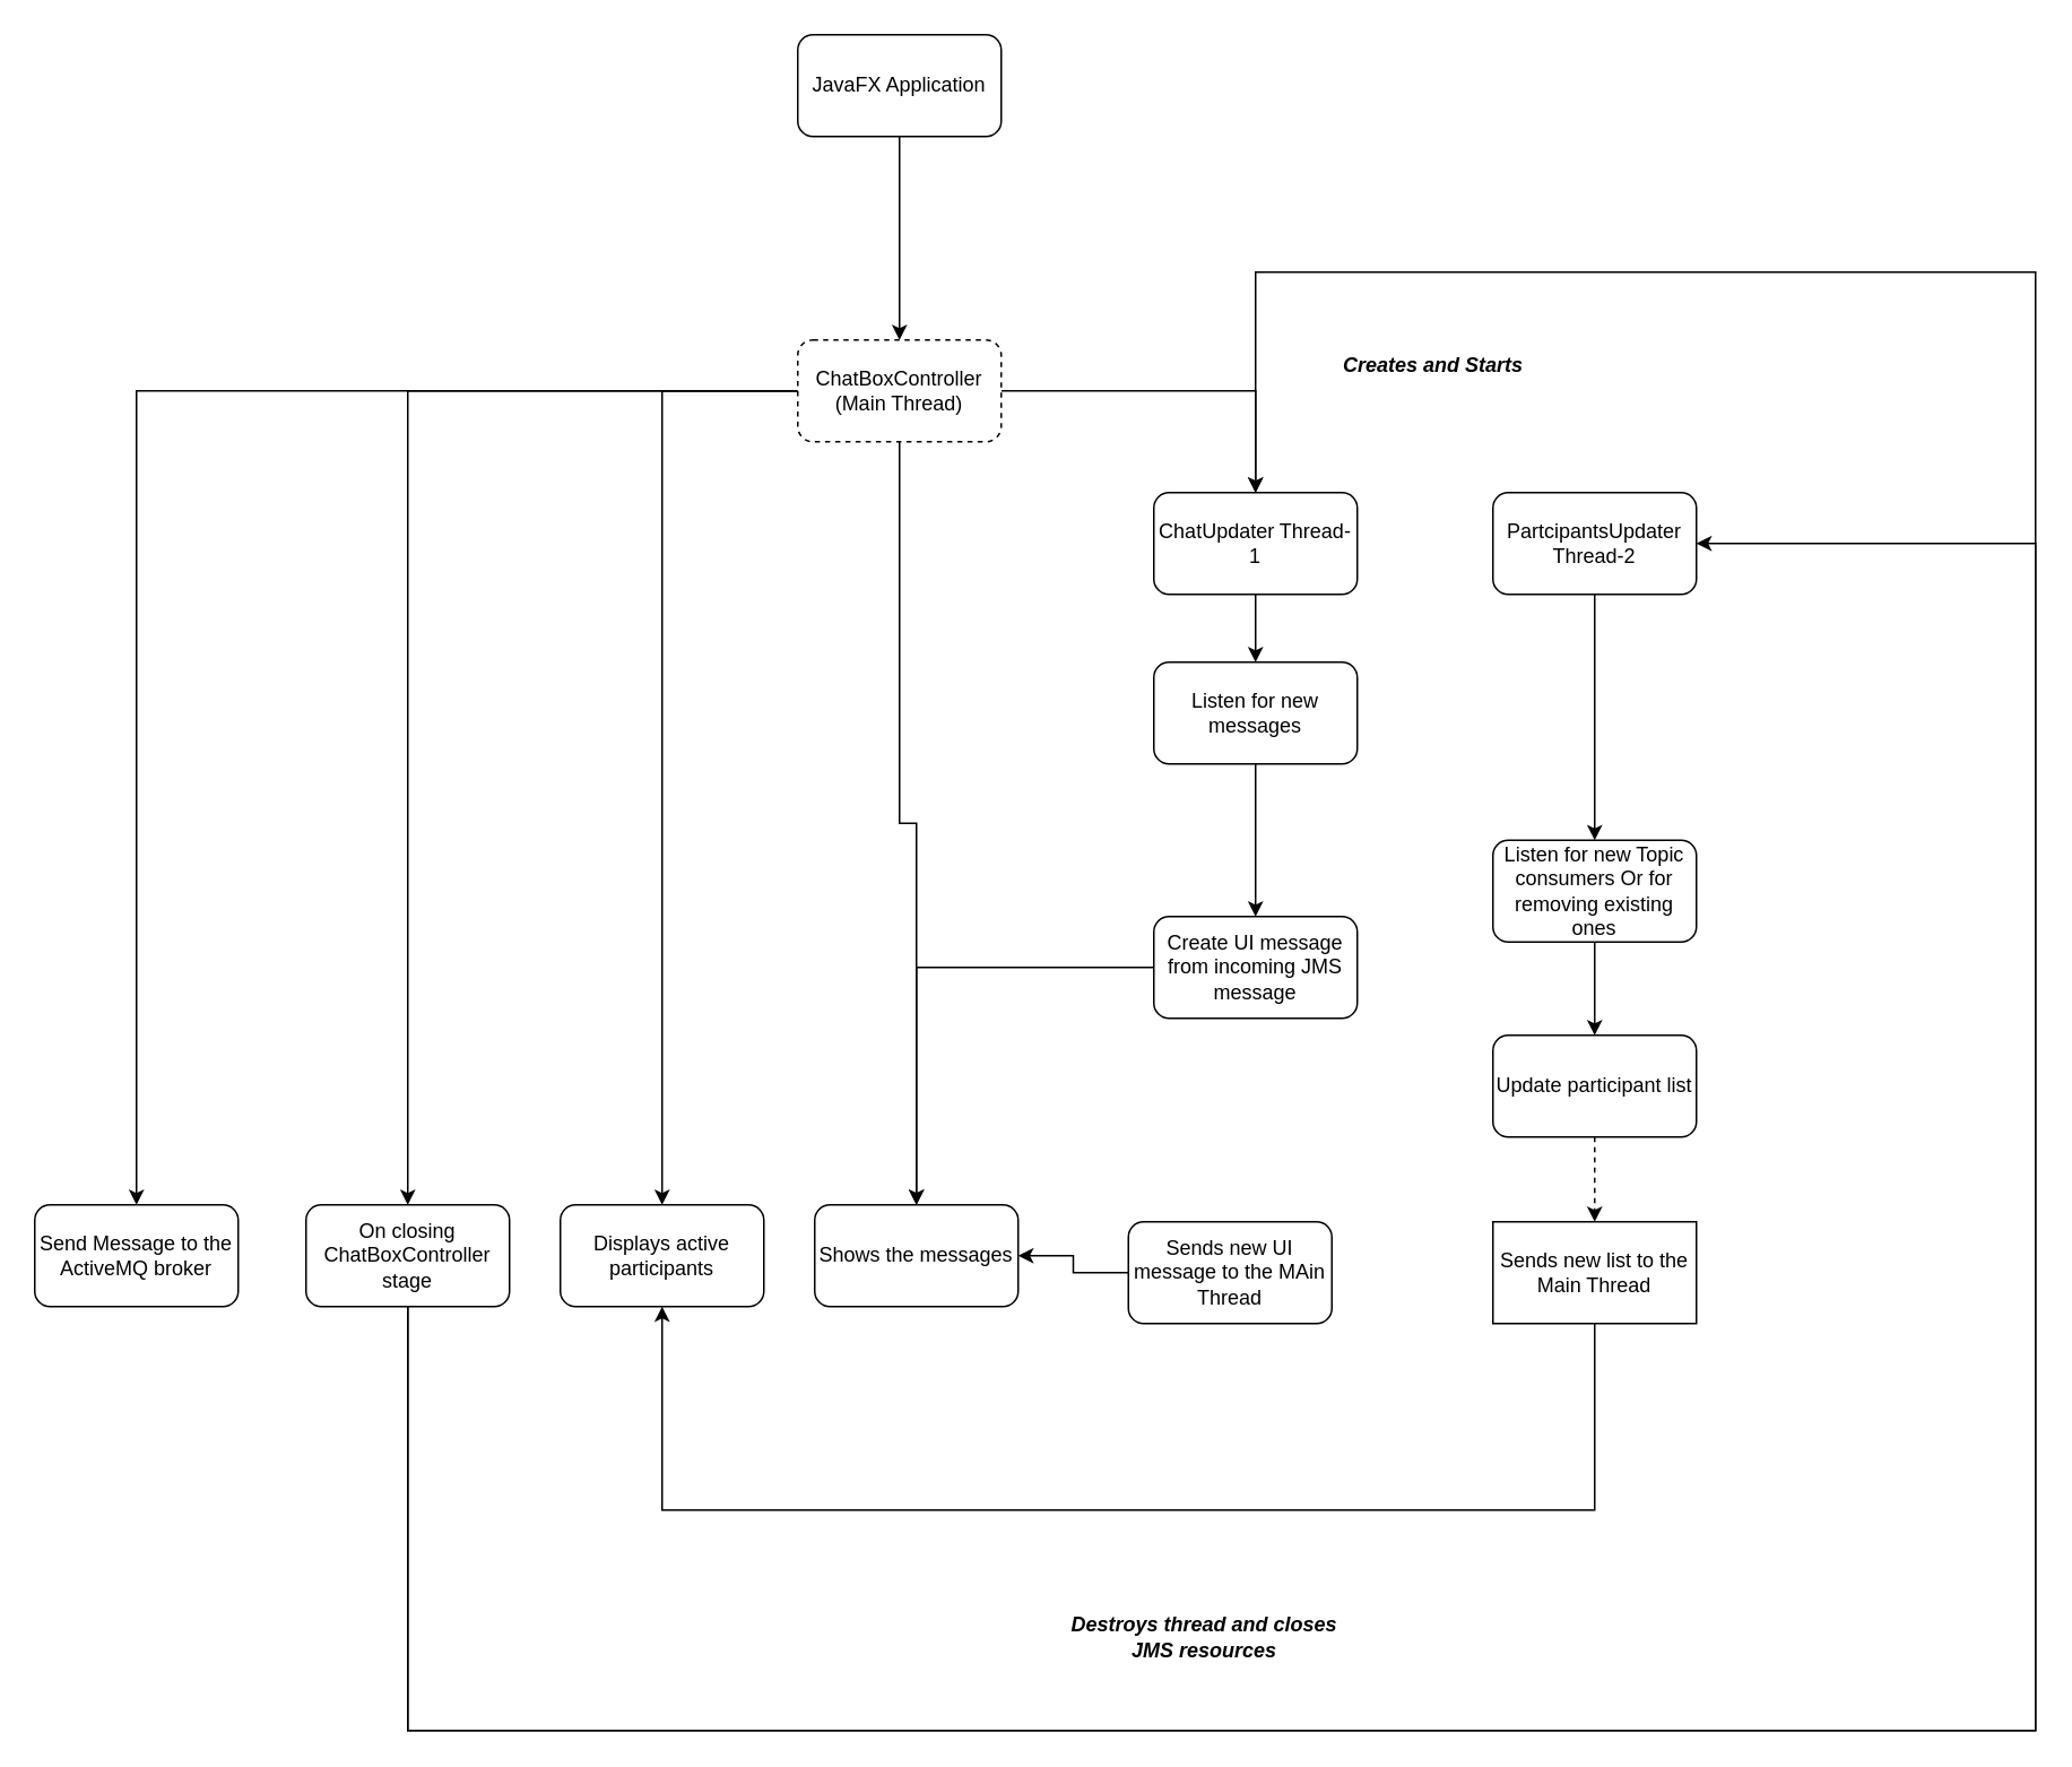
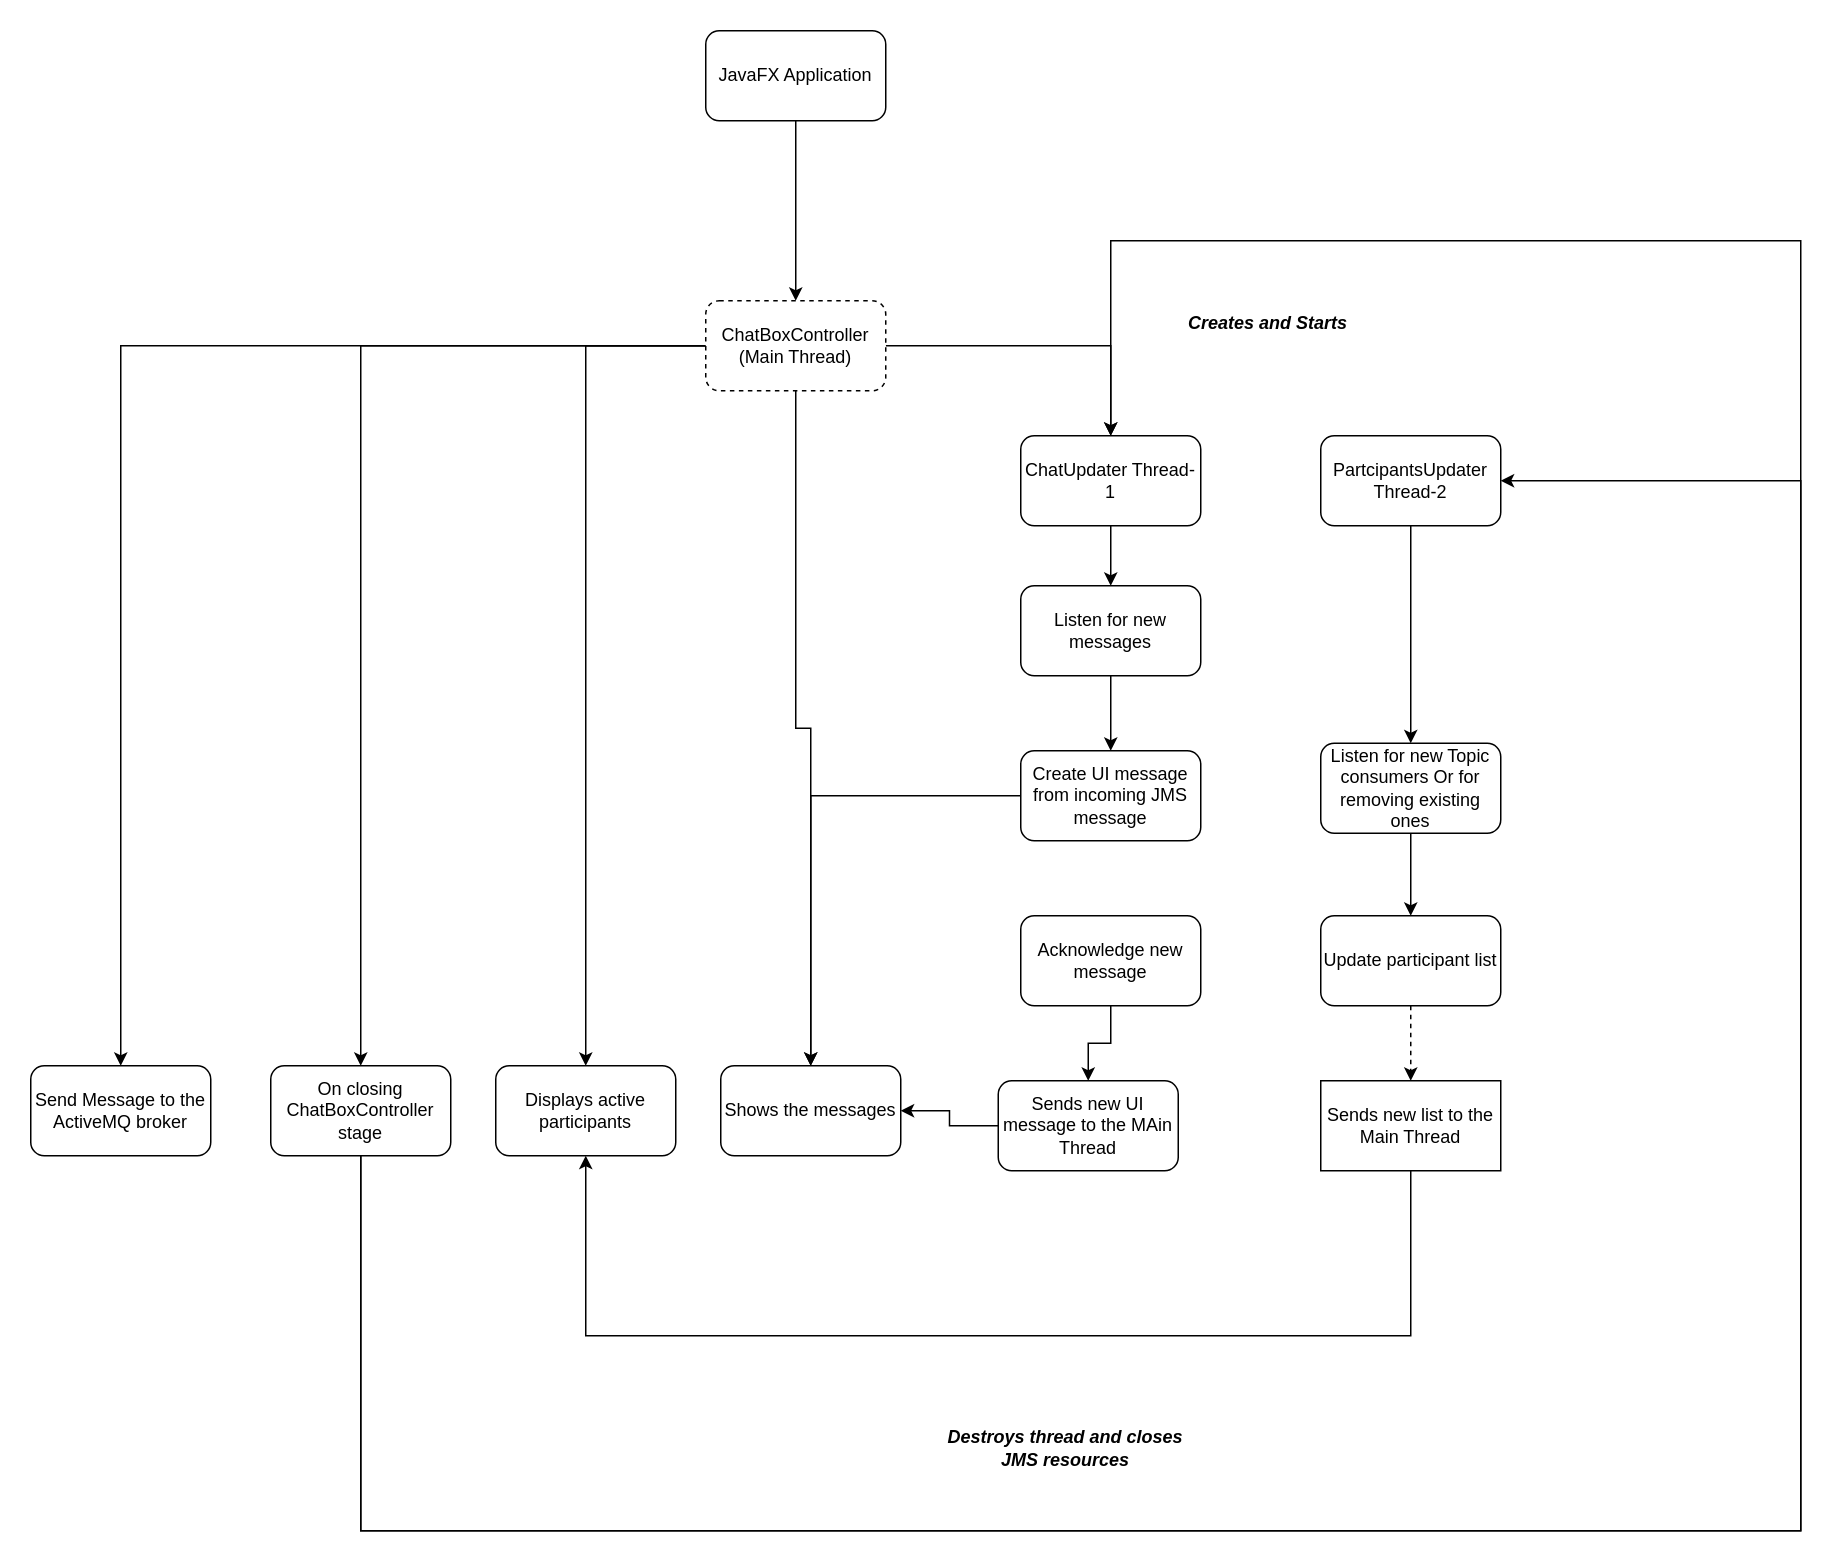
  <mxCell id="0" />
  <mxCell id="1" parent="0" />
  <mxCell id="2" style="edgeStyle=orthogonalEdgeStyle;rounded=0;orthogonalLoop=1;jettySize=auto;html=1;fontColor=default;strokeColor=default;labelBackgroundColor=default;" edge="1" parent="1" source="3" target="9"><mxGeometry relative="1" as="geometry"><mxPoint x="530" y="230" as="targetPoint" /></mxGeometry></mxCell>
  <mxCell id="3" value="JavaFX Application" style="rounded=1;whiteSpace=wrap;html=1;fillColor=default;strokeColor=default;fontColor=default;" vertex="1" parent="1"><mxGeometry x="470" y="20" width="120" height="60" as="geometry" /></mxCell>
  <mxCell id="4" style="edgeStyle=orthogonalEdgeStyle;rounded=0;orthogonalLoop=1;jettySize=auto;html=1;labelBackgroundColor=default;fontColor=default;strokeColor=default;" edge="1" parent="1" source="9" target="11"><mxGeometry relative="1" as="geometry"><mxPoint x="740" y="320" as="targetPoint" /></mxGeometry></mxCell>
  <mxCell id="5" style="edgeStyle=orthogonalEdgeStyle;rounded=0;orthogonalLoop=1;jettySize=auto;html=1;labelBackgroundColor=default;fontColor=default;strokeColor=default;" edge="1" parent="1" source="9" target="15"><mxGeometry relative="1" as="geometry"><mxPoint x="530" y="410" as="targetPoint" /></mxGeometry></mxCell>
  <mxCell id="6" style="edgeStyle=orthogonalEdgeStyle;rounded=0;orthogonalLoop=1;jettySize=auto;html=1;labelBackgroundColor=default;fontColor=default;strokeColor=default;" edge="1" parent="1" source="9" target="16"><mxGeometry relative="1" as="geometry"><mxPoint x="530" y="530" as="targetPoint" /></mxGeometry></mxCell>
  <mxCell id="7" style="edgeStyle=orthogonalEdgeStyle;rounded=0;orthogonalLoop=1;jettySize=auto;html=1;labelBackgroundColor=default;fontColor=default;strokeColor=default;" edge="1" parent="1" source="9" target="25"><mxGeometry relative="1" as="geometry" /></mxCell>
  <mxCell id="8" style="edgeStyle=orthogonalEdgeStyle;rounded=0;orthogonalLoop=1;jettySize=auto;html=1;entryX=0.5;entryY=0;entryDx=0;entryDy=0;labelBackgroundColor=default;fontColor=default;strokeColor=default;" edge="1" parent="1" source="9" target="34"><mxGeometry relative="1" as="geometry" /></mxCell>
  <mxCell id="9" value="ChatBoxController&lt;br&gt;(Main Thread)" style="rounded=1;whiteSpace=wrap;html=1;fontColor=default;strokeColor=default;fillColor=default;dashed=1;" vertex="1" parent="1"><mxGeometry x="470" y="200" width="120" height="60" as="geometry" /></mxCell>
  <mxCell id="10" style="edgeStyle=orthogonalEdgeStyle;rounded=0;orthogonalLoop=1;jettySize=auto;html=1;labelBackgroundColor=default;fontColor=default;strokeColor=default;" edge="1" parent="1" source="11" target="18"><mxGeometry relative="1" as="geometry"><mxPoint x="740" y="480" as="targetPoint" /></mxGeometry></mxCell>
  <mxCell id="11" value="ChatUpdater Thread-1" style="rounded=1;whiteSpace=wrap;html=1;fontColor=default;strokeColor=default;fillColor=default;" vertex="1" parent="1"><mxGeometry x="680" y="290" width="120" height="60" as="geometry" /></mxCell>
  <mxCell id="12" value="&lt;i&gt;&lt;b&gt;Creates and Starts&lt;/b&gt;&lt;/i&gt;" style="text;html=1;strokeColor=none;fillColor=none;align=center;verticalAlign=middle;whiteSpace=wrap;rounded=0;fontColor=default;" vertex="1" parent="1"><mxGeometry x="760" y="200" width="170" height="30" as="geometry" /></mxCell>
  <mxCell id="13" style="edgeStyle=orthogonalEdgeStyle;rounded=0;orthogonalLoop=1;jettySize=auto;html=1;labelBackgroundColor=default;fontColor=default;strokeColor=default;" edge="1" parent="1" source="14" target="27"><mxGeometry relative="1" as="geometry" /></mxCell>
  <mxCell id="14" value="&lt;div&gt;PartcipantsUpdater &lt;br&gt;&lt;/div&gt;&lt;div&gt;Thread-2&lt;br&gt;&lt;/div&gt;" style="rounded=1;whiteSpace=wrap;html=1;fontColor=default;strokeColor=default;fillColor=default;" vertex="1" parent="1"><mxGeometry x="880" y="290" width="120" height="60" as="geometry" /></mxCell>
  <mxCell id="15" value="Send Message to the ActiveMQ broker" style="rounded=1;whiteSpace=wrap;html=1;fontColor=default;strokeColor=default;fillColor=default;" vertex="1" parent="1"><mxGeometry x="20" y="710" width="120" height="60" as="geometry" /></mxCell>
  <mxCell id="16" value="Shows the messages" style="rounded=1;whiteSpace=wrap;html=1;fontColor=default;strokeColor=default;fillColor=default;" vertex="1" parent="1"><mxGeometry x="480" y="710" width="120" height="60" as="geometry" /></mxCell>
  <mxCell id="17" style="edgeStyle=orthogonalEdgeStyle;rounded=0;orthogonalLoop=1;jettySize=auto;html=1;labelBackgroundColor=default;fontColor=default;strokeColor=default;" edge="1" parent="1" source="18" target="20"><mxGeometry relative="1" as="geometry"><mxPoint x="740" y="530" as="targetPoint" /></mxGeometry></mxCell>
  <mxCell id="18" value="Listen for new messages" style="rounded=1;whiteSpace=wrap;html=1;fontColor=default;strokeColor=default;fillColor=default;" vertex="1" parent="1"><mxGeometry x="680" y="390" width="120" height="60" as="geometry" /></mxCell>
  <mxCell id="19" style="edgeStyle=orthogonalEdgeStyle;rounded=0;orthogonalLoop=1;jettySize=auto;html=1;labelBackgroundColor=default;fontColor=default;strokeColor=default;" edge="1" parent="1" source="20" target="16"><mxGeometry relative="1" as="geometry"><mxPoint x="740" y="640" as="targetPoint" /></mxGeometry></mxCell>
- <mxCell id="20" value="Create UI message from incoming JMS message" style="rounded=1;whiteSpace=wrap;html=1;fontColor=default;strokeColor=default;fillColor=default;" vertex="1" parent="1"><mxGeometry x="680" y="540" width="120" height="60" as="geometry" /></mxCell>
+ <mxCell id="20" value="Create UI message from incoming JMS message" style="rounded=1;whiteSpace=wrap;html=1;fontColor=default;strokeColor=default;fillColor=default;" vertex="1" parent="1"><mxGeometry x="680" y="500" width="120" height="60" as="geometry" /></mxCell>
+ <mxCell id="21" style="edgeStyle=orthogonalEdgeStyle;rounded=0;orthogonalLoop=1;jettySize=auto;html=1;entryX=0.5;entryY=0;entryDx=0;entryDy=0;labelBackgroundColor=default;fontColor=default;strokeColor=default;" edge="1" parent="1" source="22" target="24"><mxGeometry relative="1" as="geometry" /></mxCell>
+ <mxCell id="22" value="Acknowledge new message" style="rounded=1;whiteSpace=wrap;html=1;fontColor=default;strokeColor=default;fillColor=default;" vertex="1" parent="1"><mxGeometry x="680" y="610" width="120" height="60" as="geometry" /></mxCell>
  <mxCell id="23" style="edgeStyle=orthogonalEdgeStyle;rounded=0;orthogonalLoop=1;jettySize=auto;html=1;entryX=1;entryY=0.5;entryDx=0;entryDy=0;labelBackgroundColor=default;fontColor=default;strokeColor=default;" edge="1" parent="1" source="24" target="16"><mxGeometry relative="1" as="geometry" /></mxCell>
  <mxCell id="24" value="Sends new UI message to the MAin Thread" style="rounded=1;whiteSpace=wrap;html=1;fontColor=default;strokeColor=default;fillColor=default;" vertex="1" parent="1"><mxGeometry x="665" y="720" width="120" height="60" as="geometry" /></mxCell>
  <mxCell id="25" value="Displays active participants" style="rounded=1;whiteSpace=wrap;html=1;fontColor=default;strokeColor=default;fillColor=default;" vertex="1" parent="1"><mxGeometry x="330" y="710" width="120" height="60" as="geometry" /></mxCell>
  <mxCell id="26" style="edgeStyle=orthogonalEdgeStyle;rounded=0;orthogonalLoop=1;jettySize=auto;html=1;entryX=0.5;entryY=0;entryDx=0;entryDy=0;labelBackgroundColor=default;fontColor=default;strokeColor=default;" edge="1" parent="1" source="27" target="29"><mxGeometry relative="1" as="geometry" /></mxCell>
  <mxCell id="27" value="Listen for new Topic consumers Or for removing existing ones" style="rounded=1;whiteSpace=wrap;html=1;fontColor=default;strokeColor=default;fillColor=default;" vertex="1" parent="1"><mxGeometry x="880" y="495" width="120" height="60" as="geometry" /></mxCell>
  <mxCell id="28" style="edgeStyle=orthogonalEdgeStyle;rounded=0;orthogonalLoop=1;jettySize=auto;html=1;entryX=0.5;entryY=0;entryDx=0;entryDy=0;labelBackgroundColor=default;fontColor=default;strokeColor=default;dashed=1;" edge="1" parent="1" source="29" target="31"><mxGeometry relative="1" as="geometry" /></mxCell>
  <mxCell id="29" value="Update participant list" style="rounded=1;whiteSpace=wrap;html=1;fontColor=default;strokeColor=default;fillColor=default;" vertex="1" parent="1"><mxGeometry x="880" y="610" width="120" height="60" as="geometry" /></mxCell>
  <mxCell id="30" style="edgeStyle=orthogonalEdgeStyle;rounded=0;orthogonalLoop=1;jettySize=auto;html=1;labelBackgroundColor=default;fontColor=default;strokeColor=default;" edge="1" parent="1" source="31" target="25"><mxGeometry relative="1" as="geometry"><Array as="points"><mxPoint x="940" y="890" /></Array></mxGeometry></mxCell>
  <mxCell id="31" value="Sends new list to the Main Thread" style="whiteSpace=wrap;html=1;fontColor=default;strokeColor=default;fillColor=default;rounded=0;" vertex="1" parent="1"><mxGeometry x="880" y="720" width="120" height="60" as="geometry" /></mxCell>
  <mxCell id="32" style="edgeStyle=orthogonalEdgeStyle;rounded=0;orthogonalLoop=1;jettySize=auto;html=1;labelBackgroundColor=default;fontColor=default;strokeColor=default;" edge="1" parent="1" source="34" target="14"><mxGeometry relative="1" as="geometry"><Array as="points"><mxPoint x="1200" y="1020" /><mxPoint x="1200" y="320" /></Array></mxGeometry></mxCell>
  <mxCell id="33" style="edgeStyle=orthogonalEdgeStyle;rounded=0;orthogonalLoop=1;jettySize=auto;html=1;labelBackgroundColor=default;fontColor=default;strokeColor=default;" edge="1" parent="1" source="34" target="11"><mxGeometry relative="1" as="geometry"><Array as="points"><mxPoint x="240" y="1020" /><mxPoint x="1200" y="1020" /><mxPoint x="1200" y="160" /><mxPoint x="740" y="160" /></Array></mxGeometry></mxCell>
  <mxCell id="34" value="On closing ChatBoxController stage" style="rounded=1;whiteSpace=wrap;html=1;fontColor=default;strokeColor=default;fillColor=default;" vertex="1" parent="1"><mxGeometry x="180" y="710" width="120" height="60" as="geometry" /></mxCell>
  <mxCell id="35" value="&lt;i&gt;&lt;b&gt;Destroys thread and closes JMS resources&lt;/b&gt;&lt;/i&gt;" style="text;html=1;strokeColor=none;fillColor=none;align=center;verticalAlign=middle;whiteSpace=wrap;rounded=0;fontColor=default;" vertex="1" parent="1"><mxGeometry x="630" y="950" width="160" height="30" as="geometry" /></mxCell>
